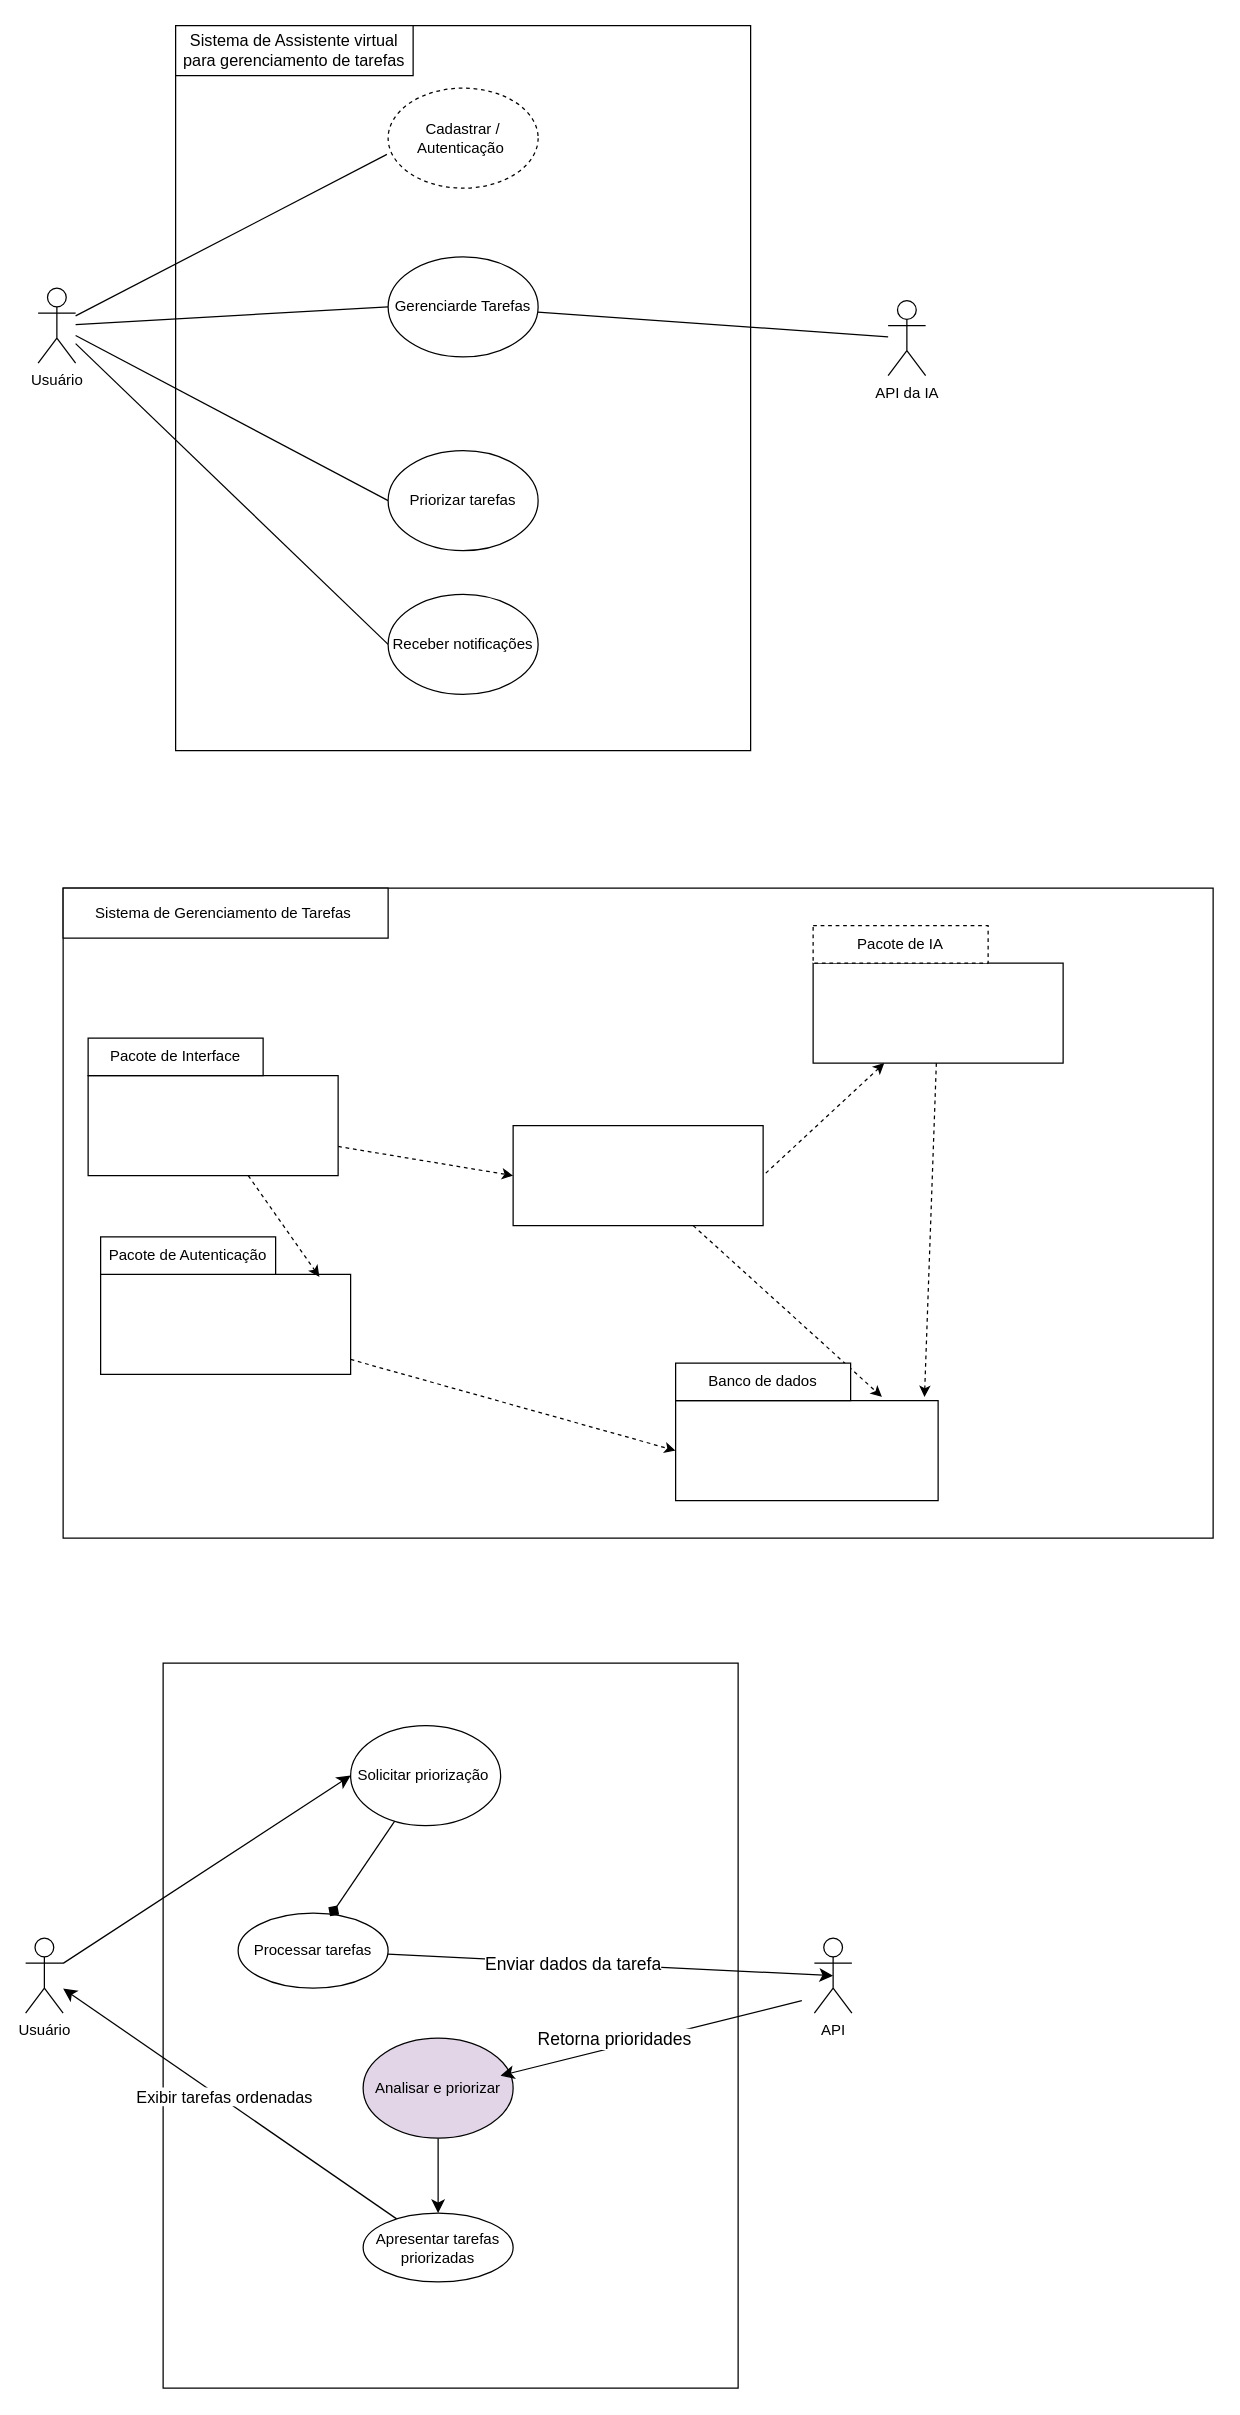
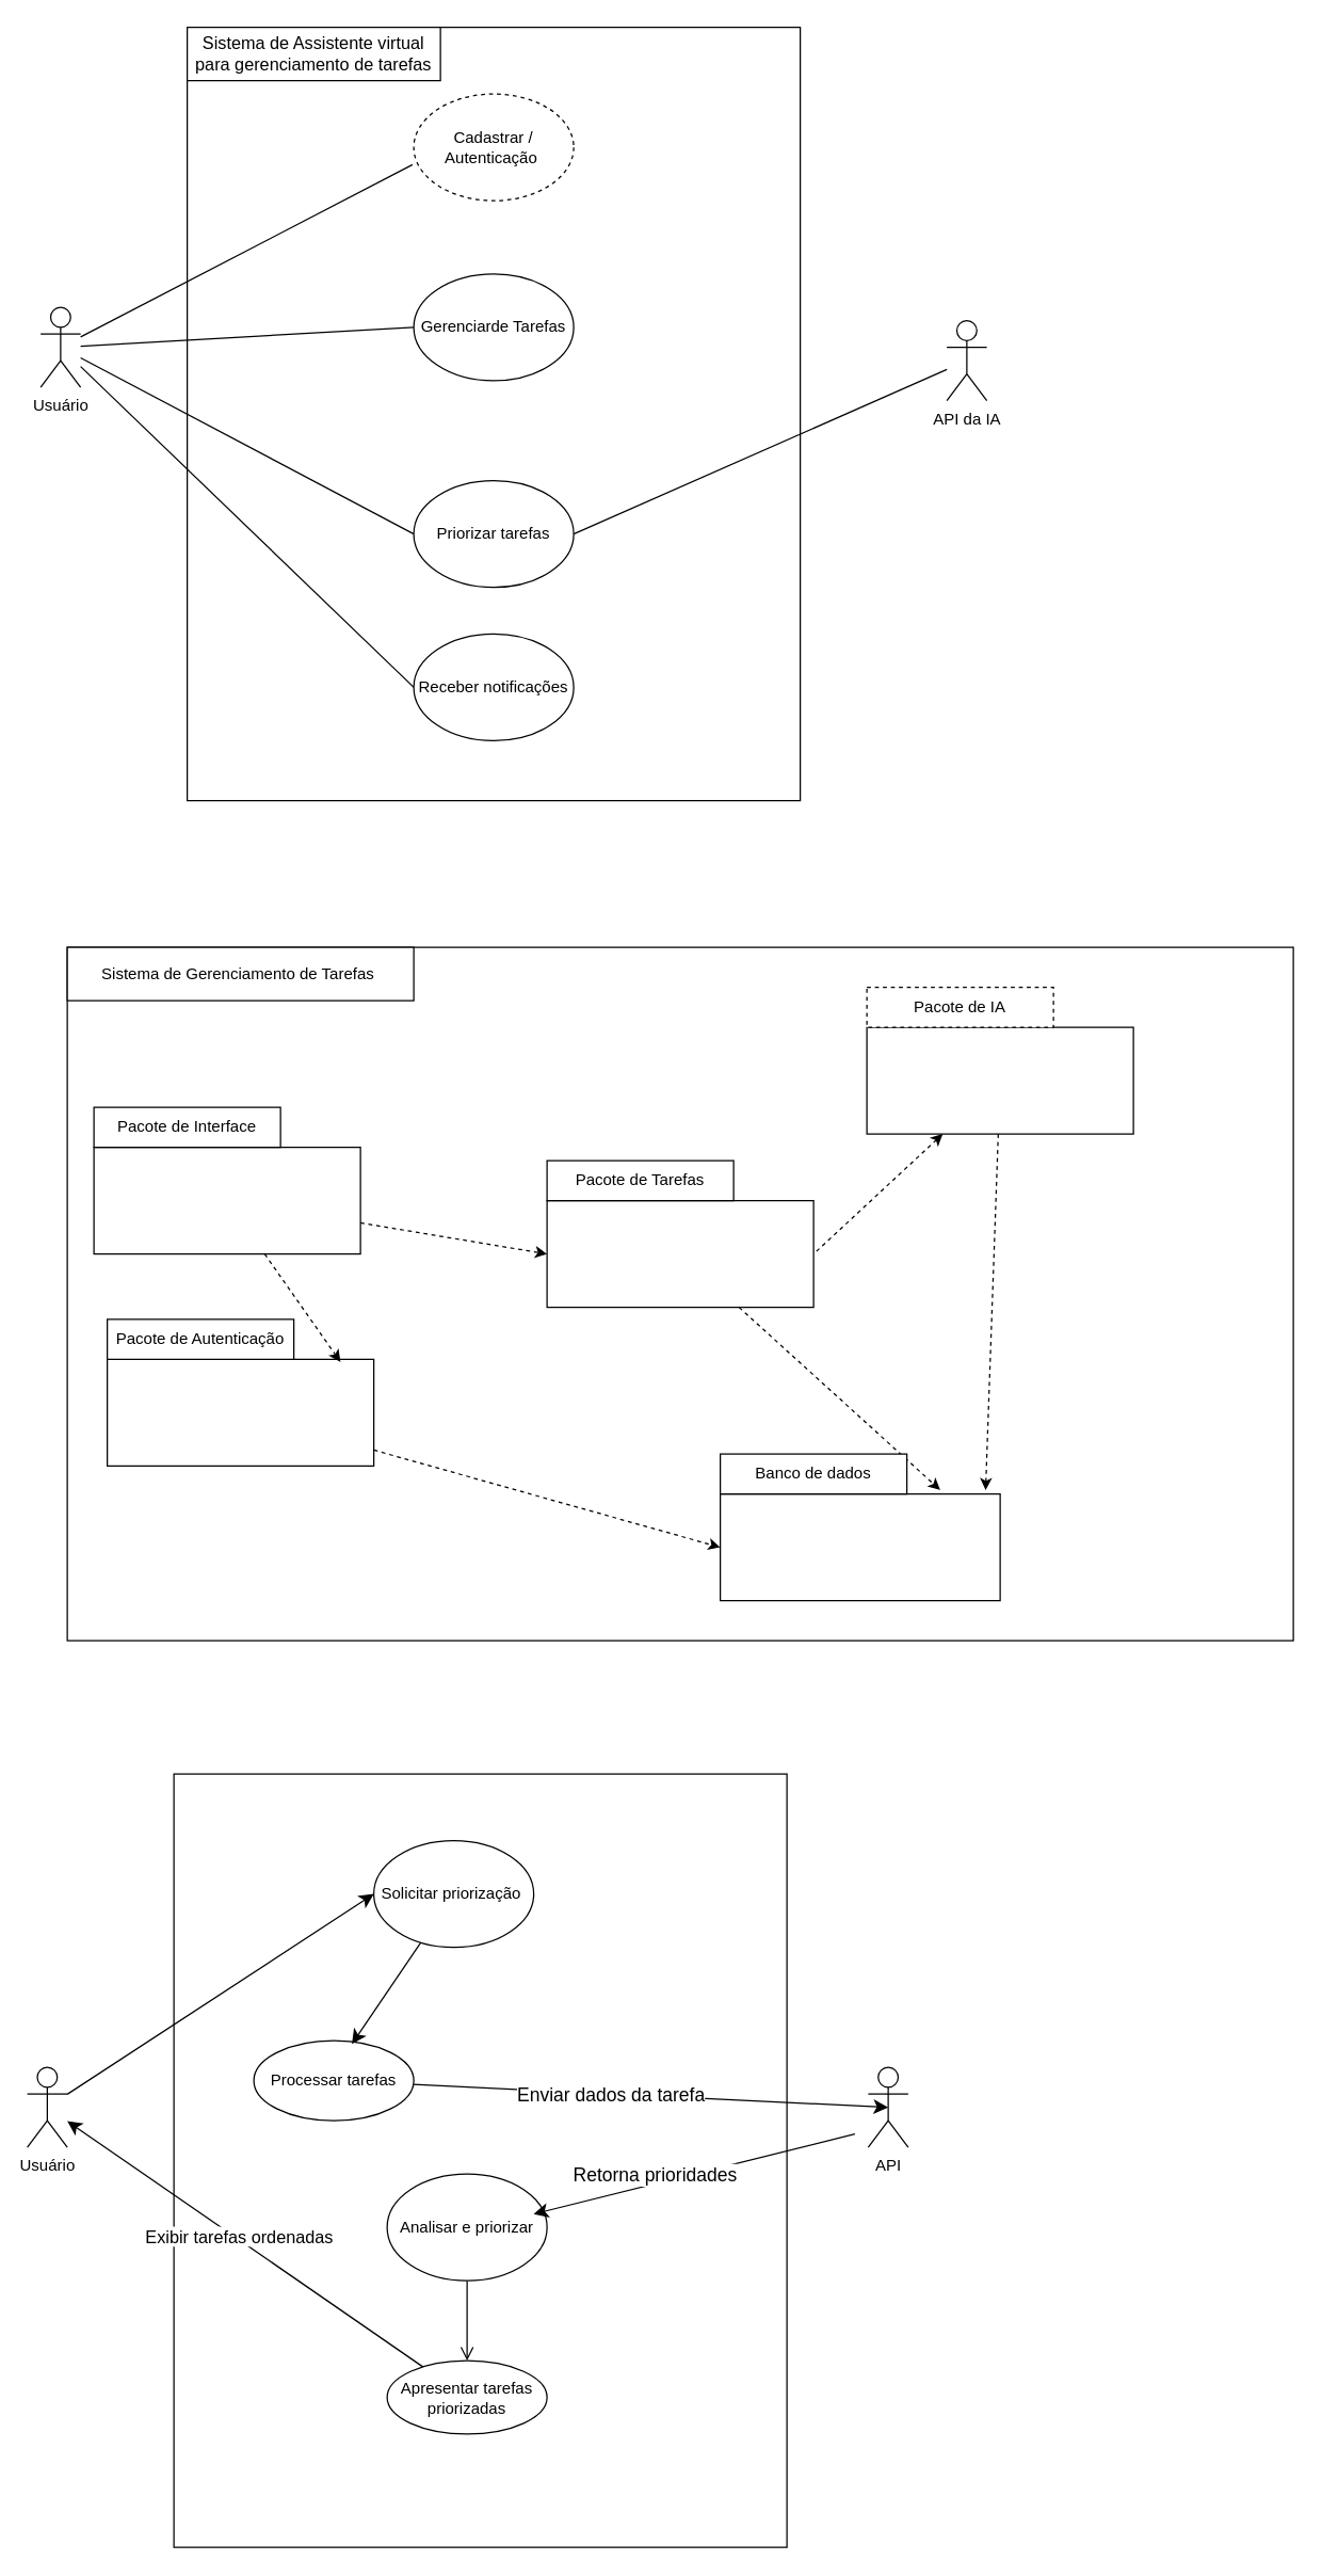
  <mxCell id="0" />
  <mxCell id="1" parent="0" />
  <mxCell id="2" value="" style="rounded=0;whiteSpace=wrap;html=1;" vertex="1" parent="1"><mxGeometry x="130" y="1330" width="460" height="580" as="geometry" /></mxCell>
  <mxCell id="3" value="" style="rounded=0;whiteSpace=wrap;html=1;" vertex="1" parent="1"><mxGeometry x="140" y="20" width="460" height="580" as="geometry" /></mxCell>
  <mxCell id="4" style="rounded=0;orthogonalLoop=1;jettySize=auto;html=1;entryX=0;entryY=0.5;entryDx=0;entryDy=0;endArrow=none;endFill=0;" edge="1" parent="1" source="7" target="11"><mxGeometry relative="1" as="geometry" /></mxCell>
  <mxCell id="5" style="rounded=0;orthogonalLoop=1;jettySize=auto;html=1;entryX=0;entryY=0.5;entryDx=0;entryDy=0;endArrow=none;endFill=0;" edge="1" parent="1" source="7" target="12"><mxGeometry relative="1" as="geometry" /></mxCell>
  <mxCell id="6" style="rounded=0;orthogonalLoop=1;jettySize=auto;html=1;entryX=0;entryY=0.5;entryDx=0;entryDy=0;endArrow=none;endFill=0;" edge="1" parent="1" source="7" target="13"><mxGeometry relative="1" as="geometry" /></mxCell>
  <mxCell id="7" value="Usuário" style="shape=umlActor;verticalLabelPosition=bottom;verticalAlign=top;html=1;outlineConnect=0;" vertex="1" parent="1"><mxGeometry x="30" y="230" width="30" height="60" as="geometry" /></mxCell>
- <mxCell id="8" style="rounded=0;orthogonalLoop=1;jettySize=auto;html=1;endArrow=none;endFill=0;" edge="1" parent="1" source="9" target="11"><mxGeometry relative="1" as="geometry" /></mxCell>
+ <mxCell id="8" style="rounded=0;orthogonalLoop=1;jettySize=auto;html=1;entryX=1;entryY=0.5;entryDx=0;entryDy=0;endArrow=none;endFill=0;" edge="1" parent="1" source="9" target="12"><mxGeometry relative="1" as="geometry" /></mxCell>
  <mxCell id="9" value="API da IA" style="shape=umlActor;verticalLabelPosition=bottom;verticalAlign=top;html=1;outlineConnect=0;" vertex="1" parent="1"><mxGeometry x="710" y="240" width="30" height="60" as="geometry" /></mxCell>
  <mxCell id="10" value="Cadastrar / Autenticação&amp;nbsp;" style="ellipse;whiteSpace=wrap;html=1;dashed=1;" vertex="1" parent="1"><mxGeometry x="310" y="70" width="120" height="80" as="geometry" /></mxCell>
  <mxCell id="11" value="Gerenciarde Tarefas" style="ellipse;whiteSpace=wrap;html=1;" vertex="1" parent="1"><mxGeometry x="310" y="205" width="120" height="80" as="geometry" /></mxCell>
  <mxCell id="12" value="Priorizar tarefas" style="ellipse;whiteSpace=wrap;html=1;" vertex="1" parent="1"><mxGeometry x="310" y="360" width="120" height="80" as="geometry" /></mxCell>
  <mxCell id="13" value="Receber notificações" style="ellipse;whiteSpace=wrap;html=1;" vertex="1" parent="1"><mxGeometry x="310" y="475" width="120" height="80" as="geometry" /></mxCell>
  <mxCell id="14" style="rounded=0;orthogonalLoop=1;jettySize=auto;html=1;entryX=-0.008;entryY=0.663;entryDx=0;entryDy=0;entryPerimeter=0;endArrow=none;endFill=0;" edge="1" parent="1" source="7" target="10"><mxGeometry relative="1" as="geometry" /></mxCell>
  <mxCell id="15" value="&lt;div style=&quot;&quot;&gt;&lt;span style=&quot;font-size: 13px; background-color: transparent; font-family: Arial, sans-serif; white-space-collapse: preserve;&quot;&gt;Sistema de Assistente virtual para gerenciamento de tarefas&lt;/span&gt;&lt;/div&gt;" style="rounded=0;whiteSpace=wrap;html=1;align=center;" vertex="1" parent="1"><mxGeometry x="140" y="20" width="190" height="40" as="geometry" /></mxCell>
  <mxCell id="16" value="" style="rounded=0;whiteSpace=wrap;html=1;" vertex="1" parent="1"><mxGeometry x="50" y="710" width="920" height="520" as="geometry" /></mxCell>
  <mxCell id="17" value="Sistema de Gerenciamento de Tarefas&amp;nbsp;" style="rounded=0;whiteSpace=wrap;html=1;" vertex="1" parent="1"><mxGeometry x="50" y="710" width="260" height="40" as="geometry" /></mxCell>
  <mxCell id="18" style="rounded=0;orthogonalLoop=1;jettySize=auto;html=1;entryX=0;entryY=0.5;entryDx=0;entryDy=0;dashed=1;endArrow=classic;endFill=1;startArrow=none;startFill=0;" edge="1" parent="1" source="19" target="27"><mxGeometry relative="1" as="geometry" /></mxCell>
  <mxCell id="19" value="" style="rounded=0;whiteSpace=wrap;html=1;" vertex="1" parent="1"><mxGeometry x="70" y="860" width="200" height="80" as="geometry" /></mxCell>
  <mxCell id="20" value="Pacote de Interface" style="rounded=0;whiteSpace=wrap;html=1;" vertex="1" parent="1"><mxGeometry x="70" y="830" width="140" height="30" as="geometry" /></mxCell>
  <mxCell id="21" style="rounded=0;orthogonalLoop=1;jettySize=auto;html=1;entryX=1;entryY=0.5;entryDx=0;entryDy=0;dashed=1;startArrow=classic;startFill=1;endArrow=none;endFill=0;" edge="1" parent="1" source="22" target="27"><mxGeometry relative="1" as="geometry" /></mxCell>
  <mxCell id="22" value="" style="rounded=0;whiteSpace=wrap;html=1;" vertex="1" parent="1"><mxGeometry x="650" y="770" width="200" height="80" as="geometry" /></mxCell>
  <mxCell id="23" style="rounded=0;orthogonalLoop=1;jettySize=auto;html=1;entryX=0;entryY=0.5;entryDx=0;entryDy=0;startArrow=none;startFill=0;dashed=1;" edge="1" parent="1" source="24" target="25"><mxGeometry relative="1" as="geometry" /></mxCell>
  <mxCell id="24" value="" style="rounded=0;whiteSpace=wrap;html=1;" vertex="1" parent="1"><mxGeometry x="80" y="1019" width="200" height="80" as="geometry" /></mxCell>
  <mxCell id="25" value="" style="rounded=0;whiteSpace=wrap;html=1;" vertex="1" parent="1"><mxGeometry x="540" y="1120" width="210" height="80" as="geometry" /></mxCell>
  <mxCell id="26" style="rounded=0;orthogonalLoop=1;jettySize=auto;html=1;entryX=0.786;entryY=-0.037;entryDx=0;entryDy=0;dashed=1;entryPerimeter=0;" edge="1" parent="1" source="27" target="25"><mxGeometry relative="1" as="geometry" /></mxCell>
  <mxCell id="27" value="" style="rounded=0;whiteSpace=wrap;html=1;" vertex="1" parent="1"><mxGeometry x="410" y="900" width="200" height="80" as="geometry" /></mxCell>
  <mxCell id="28" value="Pacote de Autenticação" style="rounded=0;whiteSpace=wrap;html=1;" vertex="1" parent="1"><mxGeometry x="80" y="989" width="140" height="30" as="geometry" /></mxCell>
+ <mxCell id="29" value="Pacote de Tarefas" style="rounded=0;whiteSpace=wrap;html=1;" vertex="1" parent="1"><mxGeometry x="410" y="870" width="140" height="30" as="geometry" /></mxCell>
  <mxCell id="30" value="Pacote de IA" style="rounded=0;whiteSpace=wrap;html=1;dashed=1;" vertex="1" parent="1"><mxGeometry x="650" y="740" width="140" height="30" as="geometry" /></mxCell>
  <mxCell id="31" value="Banco de dados" style="rounded=0;whiteSpace=wrap;html=1;" vertex="1" parent="1"><mxGeometry x="540" y="1090" width="140" height="30" as="geometry" /></mxCell>
  <mxCell id="32" style="rounded=0;orthogonalLoop=1;jettySize=auto;html=1;entryX=0.875;entryY=0.025;entryDx=0;entryDy=0;entryPerimeter=0;startArrow=none;startFill=0;endArrow=classic;endFill=1;dashed=1;" edge="1" parent="1" source="19" target="24"><mxGeometry relative="1" as="geometry" /></mxCell>
  <mxCell id="33" style="rounded=0;orthogonalLoop=1;jettySize=auto;html=1;entryX=0.948;entryY=-0.037;entryDx=0;entryDy=0;entryPerimeter=0;dashed=1;endArrow=classic;endFill=1;startArrow=none;startFill=0;" edge="1" parent="1" source="22" target="25"><mxGeometry relative="1" as="geometry" /></mxCell>
  <mxCell id="34" style="edgeStyle=none;curved=1;rounded=0;orthogonalLoop=1;jettySize=auto;html=1;entryX=0;entryY=0.5;entryDx=0;entryDy=0;fontSize=12;startSize=8;endSize=8;" edge="1" parent="1" source="35" target="37"><mxGeometry relative="1" as="geometry" /></mxCell>
  <mxCell id="35" value="Usuário" style="shape=umlActor;verticalLabelPosition=bottom;verticalAlign=top;html=1;outlineConnect=0;" vertex="1" parent="1"><mxGeometry x="20" y="1550" width="30" height="60" as="geometry" /></mxCell>
  <mxCell id="36" value="API" style="shape=umlActor;verticalLabelPosition=bottom;verticalAlign=top;html=1;outlineConnect=0;" vertex="1" parent="1"><mxGeometry x="651" y="1550" width="30" height="60" as="geometry" /></mxCell>
  <mxCell id="37" value="Solicitar priorização&amp;nbsp;" style="ellipse;whiteSpace=wrap;html=1;" vertex="1" parent="1"><mxGeometry x="280" y="1380" width="120" height="80" as="geometry" /></mxCell>
  <mxCell id="38" value="Processar tarefas" style="ellipse;whiteSpace=wrap;html=1;" vertex="1" parent="1"><mxGeometry x="190" y="1530" width="120" height="60" as="geometry" /></mxCell>
- <mxCell id="39" style="edgeStyle=none;curved=1;rounded=0;orthogonalLoop=1;jettySize=auto;html=1;entryX=0.5;entryY=0;entryDx=0;entryDy=0;fontSize=12;startSize=8;endSize=8;" edge="1" parent="1" source="40" target="43"><mxGeometry relative="1" as="geometry" /></mxCell>
- <mxCell id="40" value="Analisar e priorizar" style="ellipse;whiteSpace=wrap;html=1;fillColor=#e1d5e7;" vertex="1" parent="1"><mxGeometry x="290" y="1630" width="120" height="80" as="geometry" /></mxCell>
+ <mxCell id="39" style="edgeStyle=none;curved=1;rounded=0;orthogonalLoop=1;jettySize=auto;html=1;entryX=0.5;entryY=0;entryDx=0;entryDy=0;fontSize=12;startSize=8;endSize=8;endArrow=open;" edge="1" parent="1" source="40" target="43"><mxGeometry relative="1" as="geometry" /></mxCell>
+ <mxCell id="40" value="Analisar e priorizar" style="ellipse;whiteSpace=wrap;html=1;" vertex="1" parent="1"><mxGeometry x="290" y="1630" width="120" height="80" as="geometry" /></mxCell>
  <mxCell id="41" style="edgeStyle=none;curved=1;rounded=0;orthogonalLoop=1;jettySize=auto;html=1;fontSize=12;startSize=8;endSize=8;" edge="1" parent="1" source="43" target="35"><mxGeometry relative="1" as="geometry" /></mxCell>
  <mxCell id="42" value="&lt;font style=&quot;font-size: 13px;&quot;&gt;Exibir tarefas ordenadas&lt;/font&gt;" style="edgeLabel;html=1;align=center;verticalAlign=middle;resizable=0;points=[];fontSize=12;" connectable="0" vertex="1" parent="41"><mxGeometry x="0.04" y="-2" relative="1" as="geometry"><mxPoint as="offset" /></mxGeometry></mxCell>
  <mxCell id="43" value="Apresentar tarefas priorizadas" style="ellipse;whiteSpace=wrap;html=1;" vertex="1" parent="1"><mxGeometry x="290" y="1770" width="120" height="55" as="geometry" /></mxCell>
- <mxCell id="44" style="edgeStyle=none;curved=1;rounded=0;orthogonalLoop=1;jettySize=auto;html=1;entryX=0.613;entryY=0.043;entryDx=0;entryDy=0;entryPerimeter=0;fontSize=12;startSize=8;endSize=8;endArrow=diamond;" edge="1" parent="1" source="37" target="38"><mxGeometry relative="1" as="geometry" /></mxCell>
+ <mxCell id="44" style="edgeStyle=none;curved=1;rounded=0;orthogonalLoop=1;jettySize=auto;html=1;entryX=0.613;entryY=0.043;entryDx=0;entryDy=0;entryPerimeter=0;fontSize=12;startSize=8;endSize=8;" edge="1" parent="1" source="37" target="38"><mxGeometry relative="1" as="geometry" /></mxCell>
  <mxCell id="45" style="edgeStyle=none;curved=1;rounded=0;orthogonalLoop=1;jettySize=auto;html=1;entryX=0.5;entryY=0.5;entryDx=0;entryDy=0;entryPerimeter=0;fontSize=12;startSize=8;endSize=8;" edge="1" parent="1" source="38" target="36"><mxGeometry relative="1" as="geometry" /></mxCell>
  <mxCell id="46" value="&lt;font style=&quot;font-size: 14px;&quot;&gt;Enviar dados da tarefa&lt;/font&gt;" style="edgeLabel;html=1;align=center;verticalAlign=middle;resizable=0;points=[];fontSize=12;" connectable="0" vertex="1" parent="45"><mxGeometry x="-0.17" y="-1" relative="1" as="geometry"><mxPoint as="offset" /></mxGeometry></mxCell>
  <mxCell id="47" style="edgeStyle=none;curved=1;rounded=0;orthogonalLoop=1;jettySize=auto;html=1;fontSize=12;startSize=8;endSize=8;exitX=0;exitY=1;exitDx=0;exitDy=0;exitPerimeter=0;entryX=1;entryY=0.5;entryDx=0;entryDy=0;" edge="1" parent="1"><mxGeometry relative="1" as="geometry"><mxPoint x="641" y="1600" as="sourcePoint" /><mxPoint x="400" y="1660" as="targetPoint" /></mxGeometry></mxCell>
  <mxCell id="48" value="&lt;font style=&quot;font-size: 14px;&quot;&gt;Retorna prioridades&lt;/font&gt;" style="edgeLabel;html=1;align=center;verticalAlign=middle;resizable=0;points=[];fontSize=12;" connectable="0" vertex="1" parent="47"><mxGeometry x="-0.185" y="1" relative="1" as="geometry"><mxPoint x="-53" y="5" as="offset" /></mxGeometry></mxCell>
